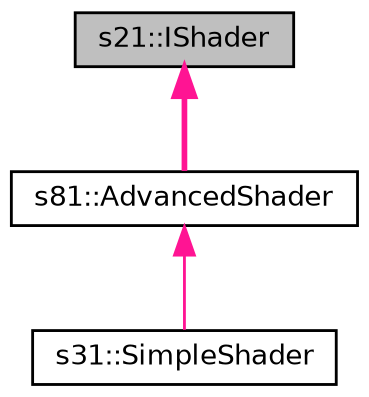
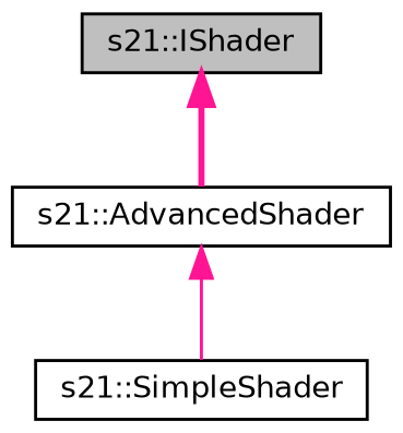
  digraph {
    node [color=black fillcolor=white fontname=Helvetica fontsize=10 shape=record style=filled]
    edge [color=deeppink dir=back fontname=Helvetica fontsize=10 labelfontname=Helvetica labelfontsize=10]
    n1 [fillcolor=grey75 fontcolor=black height=0.2 label="s21::IShader" width=0.4]
-   n2 [height=0.2 label="s81::AdvancedShader" width=0.4]
-   n3 [height=0.2 label="s31::SimpleShader" width=0.4]
+   n2 [height=0.2 label="s21::AdvancedShader" width=0.4]
+   n3 [height=0.2 label="s21::SimpleShader" width=0.4]
    n1 -> n2 [style=bold]
    n2 -> n3 [style=solid]
  }
